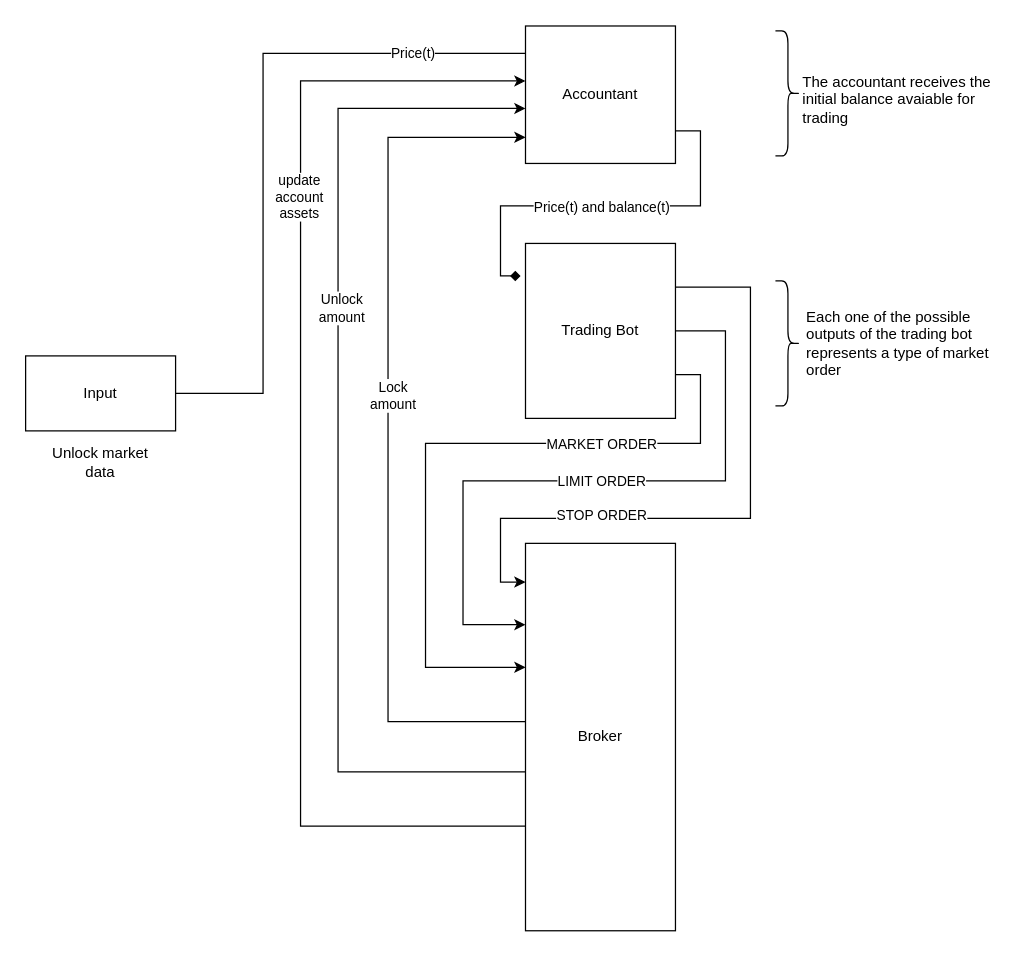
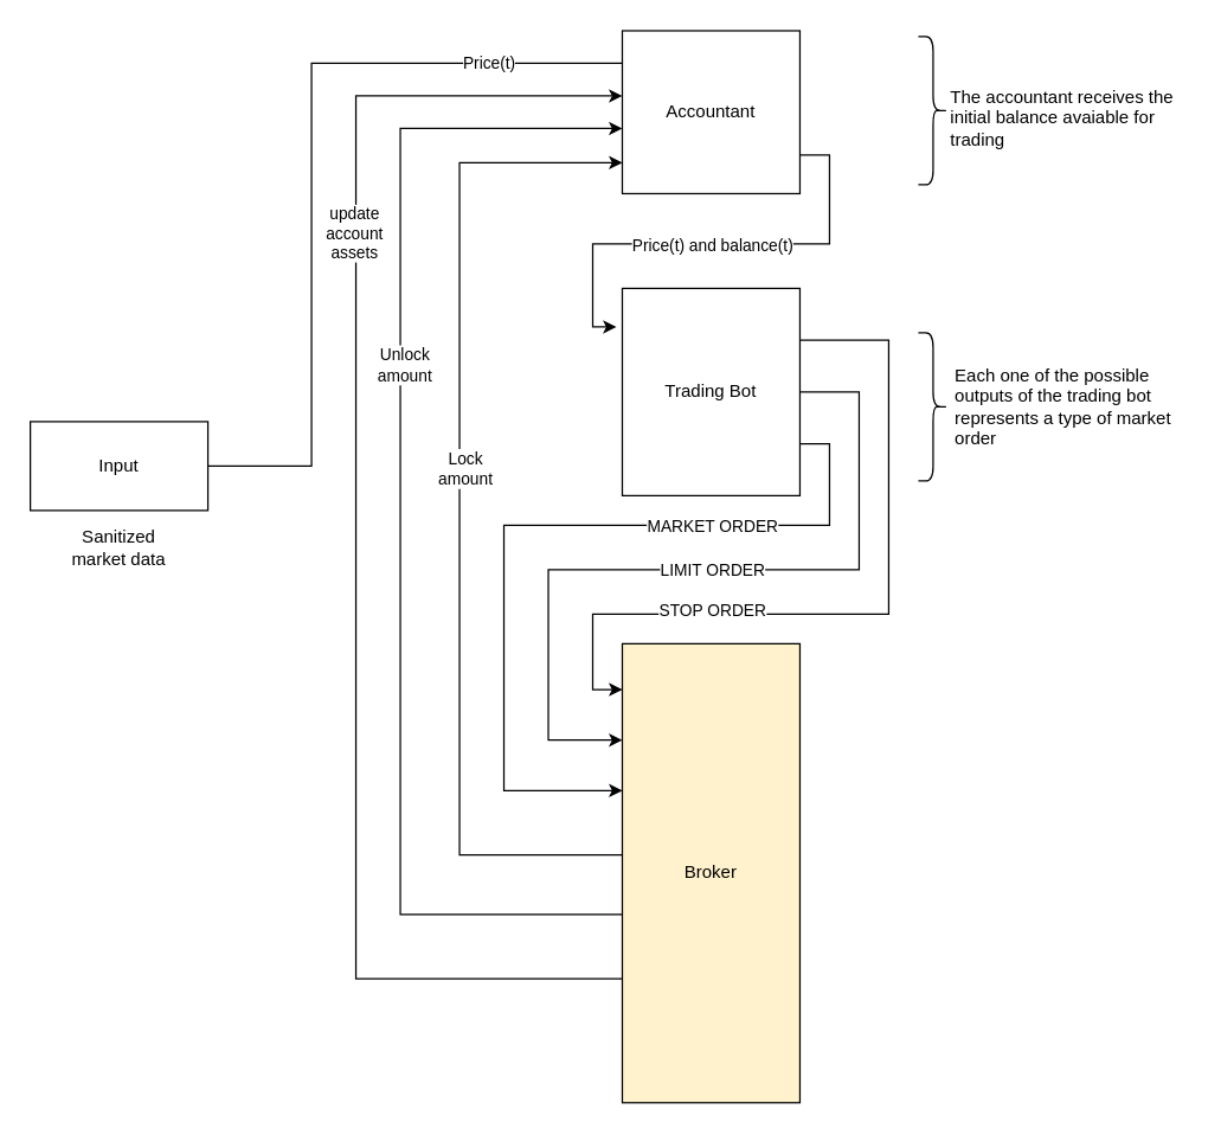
  <mxCell id="0" />
  <mxCell id="1" parent="0" />
  <mxCell id="2" style="edgeStyle=orthogonalEdgeStyle;rounded=0;orthogonalLoop=1;jettySize=auto;html=1;entryX=0;entryY=0.2;entryDx=0;entryDy=0;entryPerimeter=0;endArrow=none;" edge="1" parent="1" source="4" target="7"><mxGeometry relative="1" as="geometry"><Array as="points"><mxPoint x="210" y="314" /><mxPoint x="210" y="42" /></Array></mxGeometry></mxCell>
  <mxCell id="3" value="Price(t)" style="edgeLabel;html=1;align=center;verticalAlign=middle;resizable=0;points=[];" vertex="1" connectable="0" parent="2"><mxGeometry x="0.71" y="1" relative="1" as="geometry"><mxPoint x="-11" as="offset" /></mxGeometry></mxCell>
  <mxCell id="4" value="Input" style="rounded=0;whiteSpace=wrap;html=1;" vertex="1" parent="1"><mxGeometry x="20" y="284" width="120" height="60" as="geometry" /></mxCell>
- <mxCell id="5" style="edgeStyle=orthogonalEdgeStyle;rounded=0;orthogonalLoop=1;jettySize=auto;html=1;entryX=-0.033;entryY=0.186;entryDx=0;entryDy=0;entryPerimeter=0;endArrow=diamond;" edge="1" parent="1" source="7" target="21"><mxGeometry relative="1" as="geometry"><Array as="points"><mxPoint x="560" y="104" /><mxPoint x="560" y="164" /><mxPoint x="400" y="164" /><mxPoint x="400" y="220" /></Array></mxGeometry></mxCell>
+ <mxCell id="5" style="edgeStyle=orthogonalEdgeStyle;rounded=0;orthogonalLoop=1;jettySize=auto;html=1;entryX=-0.033;entryY=0.186;entryDx=0;entryDy=0;entryPerimeter=0;" edge="1" parent="1" source="7" target="21"><mxGeometry relative="1" as="geometry"><Array as="points"><mxPoint x="560" y="104" /><mxPoint x="560" y="164" /><mxPoint x="400" y="164" /><mxPoint x="400" y="220" /></Array></mxGeometry></mxCell>
  <mxCell id="6" value="&lt;div&gt;Price(t) and balance(t)&lt;/div&gt;" style="edgeLabel;html=1;align=center;verticalAlign=middle;resizable=0;points=[];" vertex="1" connectable="0" parent="5"><mxGeometry x="0.034" relative="1" as="geometry"><mxPoint x="1" as="offset" /></mxGeometry></mxCell>
  <mxCell id="7" value="&lt;div&gt;Accountant&lt;/div&gt;" style="rounded=0;whiteSpace=wrap;html=1;points=[[0,0,0,0,0],[0,0.2,0,0,0],[0,0.4,0,0,0],[0,0.6,0,0,0],[0,0.81,0,0,0],[0,1,0,0,0],[0.25,0,0,0,0],[0.25,1,0,0,0],[0.5,0,0,0,0],[0.5,1,0,0,0],[0.75,0,0,0,0],[0.75,1,0,0,0],[1,0,0,0,0],[1,0.25,0,0,0],[1,0.5,0,0,0],[1,0.75,0,0,0],[1,1,0,0,0]];" vertex="1" parent="1"><mxGeometry x="420" y="20" width="120" height="110" as="geometry" /></mxCell>
  <mxCell id="8" style="edgeStyle=orthogonalEdgeStyle;rounded=0;orthogonalLoop=1;jettySize=auto;html=1;entryX=0;entryY=0.4;entryDx=0;entryDy=0;exitX=0;exitY=0.73;exitDx=0;exitDy=0;exitPerimeter=0;entryPerimeter=0;" edge="1" parent="1" source="14" target="7"><mxGeometry relative="1" as="geometry"><Array as="points"><mxPoint x="240" y="660" /><mxPoint x="240" y="64" /></Array></mxGeometry></mxCell>
  <mxCell id="9" value="&lt;div&gt;update&lt;/div&gt;&lt;div&gt;account&lt;/div&gt;&lt;div&gt;assets&lt;br&gt;&lt;/div&gt;" style="edgeLabel;html=1;align=center;verticalAlign=middle;resizable=0;points=[];" vertex="1" connectable="0" parent="8"><mxGeometry x="-0.115" y="2" relative="1" as="geometry"><mxPoint y="-261" as="offset" /></mxGeometry></mxCell>
  <mxCell id="10" style="edgeStyle=orthogonalEdgeStyle;rounded=0;orthogonalLoop=1;jettySize=auto;html=1;exitX=0;exitY=0.46;exitDx=0;exitDy=0;exitPerimeter=0;entryX=0;entryY=0.81;entryDx=0;entryDy=0;entryPerimeter=0;" edge="1" parent="1" source="14" target="7"><mxGeometry relative="1" as="geometry"><Array as="points"><mxPoint x="310" y="577" /><mxPoint x="310" y="109" /></Array></mxGeometry></mxCell>
  <mxCell id="11" value="&lt;div&gt;Lock &lt;br&gt;&lt;/div&gt;&lt;div&gt;amount&lt;/div&gt;" style="edgeLabel;html=1;align=center;verticalAlign=middle;resizable=0;points=[];" vertex="1" connectable="0" parent="10"><mxGeometry x="0.191" y="-2" relative="1" as="geometry"><mxPoint x="1" y="38" as="offset" /></mxGeometry></mxCell>
  <mxCell id="12" style="edgeStyle=orthogonalEdgeStyle;rounded=0;orthogonalLoop=1;jettySize=auto;html=1;exitX=0;exitY=0.59;exitDx=0;exitDy=0;exitPerimeter=0;entryX=0;entryY=0.6;entryDx=0;entryDy=0;entryPerimeter=0;" edge="1" parent="1" source="14" target="7"><mxGeometry relative="1" as="geometry"><Array as="points"><mxPoint x="270" y="617" /><mxPoint x="270" y="86" /></Array></mxGeometry></mxCell>
  <mxCell id="13" value="&lt;div&gt;Unlock&lt;/div&gt;&lt;div&gt;amount&lt;/div&gt;" style="edgeLabel;html=1;align=center;verticalAlign=middle;resizable=0;points=[];" vertex="1" connectable="0" parent="12"><mxGeometry x="0.254" y="-2" relative="1" as="geometry"><mxPoint as="offset" /></mxGeometry></mxCell>
- <mxCell id="14" value="&lt;div&gt;Broker&lt;/div&gt;" style="rounded=0;whiteSpace=wrap;html=1;points=[[0,0,0,0,0],[0,0.1,0,0,0],[0,0.21,0,0,0],[0,0.32,0,0,0],[0,0.46,0,0,0],[0,0.59,0,0,0],[0,0.73,0,0,0],[0,0.88,0,0,0],[0,1,0,0,0],[0.25,0,0,0,0],[0.25,1,0,0,0],[0.5,0,0,0,0],[0.5,1,0,0,0],[0.75,0,0,0,0],[0.75,1,0,0,0],[1,0,0,0,0],[1,0.25,0,0,0],[1,0.5,0,0,0],[1,0.75,0,0,0],[1,1,0,0,0]];" vertex="1" parent="1"><mxGeometry x="420" y="434" width="120" height="310" as="geometry" /></mxCell>
+ <mxCell id="14" value="&lt;div&gt;Broker&lt;/div&gt;" style="rounded=0;whiteSpace=wrap;html=1;points=[[0,0,0,0,0],[0,0.1,0,0,0],[0,0.21,0,0,0],[0,0.32,0,0,0],[0,0.46,0,0,0],[0,0.59,0,0,0],[0,0.73,0,0,0],[0,0.88,0,0,0],[0,1,0,0,0],[0.25,0,0,0,0],[0.25,1,0,0,0],[0.5,0,0,0,0],[0.5,1,0,0,0],[0.75,0,0,0,0],[0.75,1,0,0,0],[1,0,0,0,0],[1,0.25,0,0,0],[1,0.5,0,0,0],[1,0.75,0,0,0],[1,1,0,0,0]];fillColor=#fff2cc;" vertex="1" parent="1"><mxGeometry x="420" y="434" width="120" height="310" as="geometry" /></mxCell>
  <mxCell id="15" style="edgeStyle=orthogonalEdgeStyle;rounded=0;orthogonalLoop=1;jettySize=auto;html=1;exitX=1;exitY=0.75;exitDx=0;exitDy=0;entryX=0;entryY=0.32;entryDx=0;entryDy=0;entryPerimeter=0;" edge="1" parent="1" source="21" target="14"><mxGeometry relative="1" as="geometry"><Array as="points"><mxPoint x="560" y="299" /><mxPoint x="560" y="354" /><mxPoint x="340" y="354" /><mxPoint x="340" y="533" /></Array></mxGeometry></mxCell>
  <mxCell id="16" value="MARKET ORDER" style="edgeLabel;html=1;align=center;verticalAlign=middle;resizable=0;points=[];" vertex="1" connectable="0" parent="15"><mxGeometry x="-0.285" y="1" relative="1" as="geometry"><mxPoint x="43" y="-1" as="offset" /></mxGeometry></mxCell>
  <mxCell id="17" style="edgeStyle=orthogonalEdgeStyle;rounded=0;orthogonalLoop=1;jettySize=auto;html=1;entryX=0;entryY=0.21;entryDx=0;entryDy=0;entryPerimeter=0;" edge="1" parent="1" source="21" target="14"><mxGeometry relative="1" as="geometry"><mxPoint x="420" y="543" as="targetPoint" /><Array as="points"><mxPoint x="580" y="264" /><mxPoint x="580" y="384" /><mxPoint x="370" y="384" /><mxPoint x="370" y="499" /></Array></mxGeometry></mxCell>
  <mxCell id="18" value="LIMIT ORDER" style="edgeLabel;html=1;align=center;verticalAlign=middle;resizable=0;points=[];" vertex="1" connectable="0" parent="17"><mxGeometry x="-0.151" y="3" relative="1" as="geometry"><mxPoint x="-33" y="-3" as="offset" /></mxGeometry></mxCell>
  <mxCell id="19" style="edgeStyle=orthogonalEdgeStyle;rounded=0;orthogonalLoop=1;jettySize=auto;html=1;exitX=1;exitY=0.25;exitDx=0;exitDy=0;entryX=0;entryY=0.1;entryDx=0;entryDy=0;entryPerimeter=0;" edge="1" parent="1" source="21" target="14"><mxGeometry relative="1" as="geometry"><Array as="points"><mxPoint x="600" y="229" /><mxPoint x="600" y="414" /><mxPoint x="400" y="414" /><mxPoint x="400" y="465" /></Array></mxGeometry></mxCell>
  <mxCell id="20" value="&lt;div&gt;STOP ORDER&lt;/div&gt;" style="edgeLabel;html=1;align=center;verticalAlign=middle;resizable=0;points=[];" vertex="1" connectable="0" parent="19"><mxGeometry x="0.266" y="-3" relative="1" as="geometry"><mxPoint x="-38" as="offset" /></mxGeometry></mxCell>
  <mxCell id="21" value="Trading Bot" style="rounded=0;whiteSpace=wrap;html=1;" vertex="1" parent="1"><mxGeometry x="420" y="194" width="120" height="140" as="geometry" /></mxCell>
  <mxCell id="22" value="" style="group" vertex="1" connectable="0" parent="1"><mxGeometry x="620" y="204" width="183" height="120" as="geometry" /></mxCell>
  <mxCell id="23" value="" style="shape=curlyBracket;whiteSpace=wrap;html=1;rounded=1;flipH=1;labelPosition=right;verticalLabelPosition=middle;align=left;verticalAlign=middle;" vertex="1" parent="22"><mxGeometry y="20" width="20" height="100" as="geometry" /></mxCell>
  <mxCell id="24" value="&lt;div align=&quot;left&quot;&gt;Each one of the possible&lt;/div&gt;&lt;div align=&quot;left&quot;&gt;outputs of the trading bot&lt;/div&gt;&lt;div align=&quot;left&quot;&gt;represents a type of market order&lt;br&gt;&lt;/div&gt;" style="text;html=1;strokeColor=none;fillColor=none;align=left;verticalAlign=middle;whiteSpace=wrap;rounded=0;" vertex="1" parent="22"><mxGeometry x="23" y="50" width="160" height="40" as="geometry" /></mxCell>
  <mxCell id="25" value="" style="group" vertex="1" connectable="0" parent="1"><mxGeometry x="620" y="24" width="183" height="100" as="geometry" /></mxCell>
  <mxCell id="26" value="" style="shape=curlyBracket;whiteSpace=wrap;html=1;rounded=1;flipH=1;labelPosition=right;verticalLabelPosition=middle;align=left;verticalAlign=middle;size=0.5;" vertex="1" parent="25"><mxGeometry width="20" height="100" as="geometry" /></mxCell>
  <mxCell id="27" value="&lt;div align=&quot;left&quot;&gt;The accountant receives the initial balance avaiable for trading&lt;/div&gt;" style="text;html=1;strokeColor=none;fillColor=none;align=left;verticalAlign=middle;whiteSpace=wrap;rounded=0;" vertex="1" parent="25"><mxGeometry x="20" y="40" width="160" height="30" as="geometry" /></mxCell>
- <mxCell id="28" value="Unlock market data" style="text;html=1;strokeColor=none;fillColor=none;align=center;verticalAlign=middle;whiteSpace=wrap;rounded=0;" vertex="1" parent="1"><mxGeometry x="35" y="354" width="90" height="30" as="geometry" /></mxCell>
+ <mxCell id="28" value="Sanitized market data" style="text;html=1;strokeColor=none;fillColor=none;align=center;verticalAlign=middle;whiteSpace=wrap;rounded=0;" vertex="1" parent="1"><mxGeometry x="35" y="354" width="90" height="30" as="geometry" /></mxCell>
  <mxCell id="29" style="edgeStyle=orthogonalEdgeStyle;rounded=0;orthogonalLoop=1;jettySize=auto;html=1;exitX=0;exitY=0.85;exitDx=0;exitDy=0;exitPerimeter=0;entryX=0;entryY=0.85;entryDx=0;entryDy=0;entryPerimeter=0;" edge="1" parent="1" source="14" target="14"><mxGeometry relative="1" as="geometry" /></mxCell>
